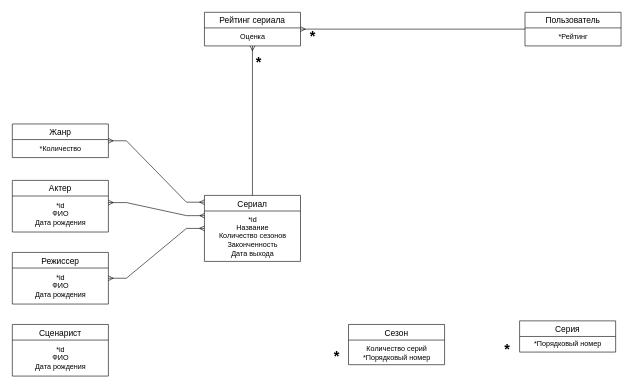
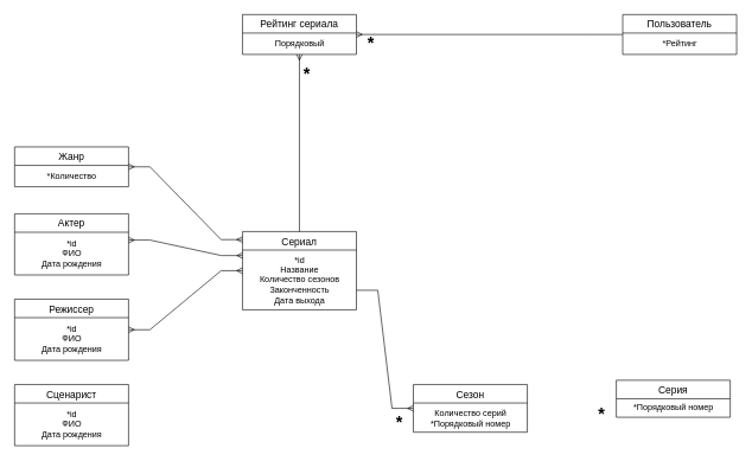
  <mxCell id="0" />
  <mxCell id="1" parent="0" />
  <mxCell id="2" value="&#10;Сериал&#10;" style="swimlane;fontStyle=0;childLayout=stackLayout;horizontal=1;startSize=26;horizontalStack=0;resizeParent=1;resizeParentMax=0;resizeLast=0;collapsible=1;marginBottom=0;align=center;fontSize=14;" parent="1" vertex="1"><mxGeometry x="340" y="325" width="160" height="110" as="geometry" /></mxCell>
  <mxCell id="3" value="*id&lt;br&gt;Название&lt;br&gt;Количество сезонов&lt;br&gt;Законченность&lt;br&gt;Дата выхода&lt;br&gt;" style="text;html=1;align=center;verticalAlign=middle;resizable=0;points=[];autosize=1;strokeColor=none;fillColor=none;" parent="2" vertex="1"><mxGeometry y="26" width="160" height="84" as="geometry" /></mxCell>
  <mxCell id="4" value="Актер" style="swimlane;fontStyle=0;childLayout=stackLayout;horizontal=1;startSize=26;horizontalStack=0;resizeParent=1;resizeParentMax=0;resizeLast=0;collapsible=1;marginBottom=0;align=center;fontSize=14;" parent="1" vertex="1"><mxGeometry x="20" y="300" width="160" height="86" as="geometry" /></mxCell>
  <mxCell id="5" value="*id&lt;br&gt;ФИО&lt;br&gt;Дата рождения" style="text;html=1;align=center;verticalAlign=middle;resizable=0;points=[];autosize=1;strokeColor=none;fillColor=none;" parent="4" vertex="1"><mxGeometry y="26" width="160" height="60" as="geometry" /></mxCell>
  <mxCell id="6" value="Сценарист" style="swimlane;fontStyle=0;childLayout=stackLayout;horizontal=1;startSize=26;horizontalStack=0;resizeParent=1;resizeParentMax=0;resizeLast=0;collapsible=1;marginBottom=0;align=center;fontSize=14;" parent="1" vertex="1"><mxGeometry x="20" y="540" width="160" height="86" as="geometry" /></mxCell>
  <mxCell id="7" value="*id&lt;br&gt;ФИО&lt;br&gt;Дата рождения" style="text;html=1;align=center;verticalAlign=middle;resizable=0;points=[];autosize=1;strokeColor=none;fillColor=none;" parent="6" vertex="1"><mxGeometry y="26" width="160" height="60" as="geometry" /></mxCell>
  <mxCell id="8" value="Режиссер" style="swimlane;fontStyle=0;childLayout=stackLayout;horizontal=1;startSize=26;horizontalStack=0;resizeParent=1;resizeParentMax=0;resizeLast=0;collapsible=1;marginBottom=0;align=center;fontSize=14;" parent="1" vertex="1"><mxGeometry x="20" y="420" width="160" height="86" as="geometry" /></mxCell>
  <mxCell id="9" value="&lt;span style=&quot;color: rgb(0, 0, 0); font-family: Helvetica; font-size: 12px; font-style: normal; font-variant-ligatures: normal; font-variant-caps: normal; font-weight: 400; letter-spacing: normal; orphans: 2; text-align: center; text-indent: 0px; text-transform: none; widows: 2; word-spacing: 0px; -webkit-text-stroke-width: 0px; background-color: rgb(251, 251, 251); text-decoration-thickness: initial; text-decoration-style: initial; text-decoration-color: initial; float: none; display: inline !important;&quot;&gt;*id&lt;/span&gt;&lt;br style=&quot;border-color: var(--border-color); color: rgb(0, 0, 0); font-family: Helvetica; font-size: 12px; font-style: normal; font-variant-ligatures: normal; font-variant-caps: normal; font-weight: 400; letter-spacing: normal; orphans: 2; text-align: center; text-indent: 0px; text-transform: none; widows: 2; word-spacing: 0px; -webkit-text-stroke-width: 0px; background-color: rgb(251, 251, 251); text-decoration-thickness: initial; text-decoration-style: initial; text-decoration-color: initial;&quot;&gt;&lt;span style=&quot;color: rgb(0, 0, 0); font-family: Helvetica; font-size: 12px; font-style: normal; font-variant-ligatures: normal; font-variant-caps: normal; font-weight: 400; letter-spacing: normal; orphans: 2; text-align: center; text-indent: 0px; text-transform: none; widows: 2; word-spacing: 0px; -webkit-text-stroke-width: 0px; background-color: rgb(251, 251, 251); text-decoration-thickness: initial; text-decoration-style: initial; text-decoration-color: initial; float: none; display: inline !important;&quot;&gt;ФИО&lt;/span&gt;&lt;br style=&quot;border-color: var(--border-color); color: rgb(0, 0, 0); font-family: Helvetica; font-size: 12px; font-style: normal; font-variant-ligatures: normal; font-variant-caps: normal; font-weight: 400; letter-spacing: normal; orphans: 2; text-align: center; text-indent: 0px; text-transform: none; widows: 2; word-spacing: 0px; -webkit-text-stroke-width: 0px; background-color: rgb(251, 251, 251); text-decoration-thickness: initial; text-decoration-style: initial; text-decoration-color: initial;&quot;&gt;&lt;span style=&quot;color: rgb(0, 0, 0); font-family: Helvetica; font-size: 12px; font-style: normal; font-variant-ligatures: normal; font-variant-caps: normal; font-weight: 400; letter-spacing: normal; orphans: 2; text-align: center; text-indent: 0px; text-transform: none; widows: 2; word-spacing: 0px; -webkit-text-stroke-width: 0px; background-color: rgb(251, 251, 251); text-decoration-thickness: initial; text-decoration-style: initial; text-decoration-color: initial; float: none; display: inline !important;&quot;&gt;Дата рождения&lt;/span&gt;" style="text;html=1;align=center;verticalAlign=middle;resizable=0;points=[];autosize=1;strokeColor=none;fillColor=none;" parent="8" vertex="1"><mxGeometry y="26" width="160" height="60" as="geometry" /></mxCell>
  <mxCell id="10" value="Серия" style="swimlane;fontStyle=0;childLayout=stackLayout;horizontal=1;startSize=26;horizontalStack=0;resizeParent=1;resizeParentMax=0;resizeLast=0;collapsible=1;marginBottom=0;align=center;fontSize=14;" parent="1" vertex="1"><mxGeometry x="865" y="534" width="160" height="52" as="geometry" /></mxCell>
  <mxCell id="11" value="*Порядковый номер" style="text;html=1;align=center;verticalAlign=middle;resizable=0;points=[];autosize=1;strokeColor=none;fillColor=none;" parent="10" vertex="1"><mxGeometry y="26" width="160" height="26" as="geometry" /></mxCell>
  <mxCell id="12" value="Сезон" style="swimlane;fontStyle=0;childLayout=stackLayout;horizontal=1;startSize=26;horizontalStack=0;resizeParent=1;resizeParentMax=0;resizeLast=0;collapsible=1;marginBottom=0;align=center;fontSize=14;" parent="1" vertex="1"><mxGeometry x="580" y="540" width="160" height="67" as="geometry" /></mxCell>
  <mxCell id="13" value="Количество серий&lt;br&gt;*Порядковый номер" style="text;html=1;align=center;verticalAlign=middle;resizable=0;points=[];autosize=1;strokeColor=none;fillColor=none;" parent="12" vertex="1"><mxGeometry y="26" width="160" height="41" as="geometry" /></mxCell>
  <mxCell id="14" value="" style="edgeStyle=entityRelationEdgeStyle;fontSize=12;html=1;endArrow=ERmany;startArrow=ERmany;rounded=0;strokeColor=default;exitX=1;exitY=0.5;exitDx=0;exitDy=0;entryX=0;entryY=0.5;entryDx=0;entryDy=0;" parent="1" source="8" target="2" edge="1"><mxGeometry width="100" height="100" relative="1" as="geometry"><mxPoint x="360" y="630" as="sourcePoint" /><mxPoint x="400" y="400" as="targetPoint" /></mxGeometry></mxCell>
  <mxCell id="15" value="Пользователь" style="swimlane;fontStyle=0;childLayout=stackLayout;horizontal=1;startSize=26;horizontalStack=0;resizeParent=1;resizeParentMax=0;resizeLast=0;collapsible=1;marginBottom=0;align=center;fontSize=14;" parent="1" vertex="1"><mxGeometry x="874" y="20" width="160" height="56" as="geometry" /></mxCell>
  <mxCell id="16" value="*Рейтинг" style="text;html=1;align=center;verticalAlign=middle;resizable=0;points=[];autosize=1;strokeColor=none;fillColor=none;" parent="15" vertex="1"><mxGeometry y="26" width="160" height="30" as="geometry" /></mxCell>
  <mxCell id="17" value="Жанр" style="swimlane;fontStyle=0;childLayout=stackLayout;horizontal=1;startSize=26;horizontalStack=0;resizeParent=1;resizeParentMax=0;resizeLast=0;collapsible=1;marginBottom=0;align=center;fontSize=14;" parent="1" vertex="1"><mxGeometry x="20" y="206" width="160" height="56" as="geometry" /></mxCell>
  <mxCell id="18" value="*Количество" style="text;html=1;align=center;verticalAlign=middle;resizable=0;points=[];autosize=1;strokeColor=none;fillColor=none;" parent="17" vertex="1"><mxGeometry y="26" width="160" height="30" as="geometry" /></mxCell>
  <mxCell id="19" value="" style="edgeStyle=entityRelationEdgeStyle;fontSize=12;html=1;endArrow=ERmany;startArrow=ERmany;rounded=0;exitX=1;exitY=0.5;exitDx=0;exitDy=0;entryX=0;entryY=0.103;entryDx=0;entryDy=0;entryPerimeter=0;" parent="1" source="17" target="2" edge="1"><mxGeometry width="100" height="100" relative="1" as="geometry"><mxPoint x="350" y="500" as="sourcePoint" /><mxPoint x="450" y="400" as="targetPoint" /></mxGeometry></mxCell>
+ <mxCell id="20" value="" style="edgeStyle=entityRelationEdgeStyle;fontSize=12;html=1;endArrow=ERmany;rounded=0;entryX=0;entryY=0.5;entryDx=0;entryDy=0;exitX=1;exitY=0.75;exitDx=0;exitDy=0;" parent="1" source="2" target="12" edge="1"><mxGeometry width="100" height="100" relative="1" as="geometry"><mxPoint x="400" y="600" as="sourcePoint" /><mxPoint x="500" y="500" as="targetPoint" /></mxGeometry></mxCell>
  <mxCell id="21" value="" style="edgeStyle=entityRelationEdgeStyle;fontSize=12;html=1;endArrow=ERmany;startArrow=ERmany;rounded=0;strokeWidth=1;entryX=0.002;entryY=0.092;entryDx=0;entryDy=0;entryPerimeter=0;exitX=1;exitY=0.183;exitDx=0;exitDy=0;exitPerimeter=0;" parent="1" source="5" target="3" edge="1"><mxGeometry width="100" height="100" relative="1" as="geometry"><mxPoint x="160" y="347" as="sourcePoint" /><mxPoint x="340" y="370" as="targetPoint" /></mxGeometry></mxCell>
  <mxCell id="22" value="Рейтинг сериала" style="swimlane;fontStyle=0;childLayout=stackLayout;horizontal=1;startSize=26;horizontalStack=0;resizeParent=1;resizeParentMax=0;resizeLast=0;collapsible=1;marginBottom=0;align=center;fontSize=14;" parent="1" vertex="1"><mxGeometry x="340" y="20" width="160" height="56" as="geometry" /></mxCell>
- <mxCell id="23" value="Оценка" style="text;html=1;align=center;verticalAlign=middle;resizable=0;points=[];autosize=1;strokeColor=none;fillColor=none;" parent="22" vertex="1"><mxGeometry y="26" width="160" height="30" as="geometry" /></mxCell>
+ <mxCell id="23" value="Порядковый" style="text;html=1;align=center;verticalAlign=middle;resizable=0;points=[];autosize=1;strokeColor=none;fillColor=none;" parent="22" vertex="1"><mxGeometry y="26" width="160" height="30" as="geometry" /></mxCell>
  <mxCell id="24" value="" style="edgeStyle=orthogonalEdgeStyle;fontSize=12;html=1;endArrow=ERmany;startArrow=none;rounded=0;strokeWidth=1;entryX=0.5;entryY=1;entryDx=0;entryDy=0;exitX=0.5;exitY=0;exitDx=0;exitDy=0;startFill=0;endFill=0;" parent="1" source="2" target="22" edge="1"><mxGeometry width="100" height="100" relative="1" as="geometry"><mxPoint x="600" y="300" as="sourcePoint" /><mxPoint x="420" y="100" as="targetPoint" /></mxGeometry></mxCell>
  <mxCell id="25" value="" style="endArrow=none;html=1;rounded=0;strokeWidth=1;exitX=1;exitY=0.5;exitDx=0;exitDy=0;entryX=0;entryY=0.5;entryDx=0;entryDy=0;startArrow=ERmany;startFill=0;" parent="1" source="22" target="15" edge="1"><mxGeometry relative="1" as="geometry"><mxPoint x="520" y="230" as="sourcePoint" /><mxPoint x="850" y="48" as="targetPoint" /><Array as="points"><mxPoint x="820" y="48" /></Array></mxGeometry></mxCell>
  <mxCell id="26" value="*" style="text;strokeColor=none;fillColor=none;html=1;fontSize=24;fontStyle=1;verticalAlign=middle;align=center;" parent="1" vertex="1"><mxGeometry x="527" y="581" width="65" height="26" as="geometry" /></mxCell>
  <mxCell id="27" value="*" style="text;strokeColor=none;fillColor=none;html=1;fontSize=24;fontStyle=1;verticalAlign=middle;align=center;" parent="1" vertex="1"><mxGeometry x="811" y="568" width="65" height="26" as="geometry" /></mxCell>
  <mxCell id="28" value="*" style="text;strokeColor=none;fillColor=none;html=1;fontSize=24;fontStyle=1;verticalAlign=middle;align=center;" parent="1" vertex="1"><mxGeometry x="397" y="90" width="65" height="26" as="geometry" /></mxCell>
  <mxCell id="29" value="*" style="text;strokeColor=none;fillColor=none;html=1;fontSize=24;fontStyle=1;verticalAlign=middle;align=center;" parent="1" vertex="1"><mxGeometry x="487" y="48" width="65" height="26" as="geometry" /></mxCell>
